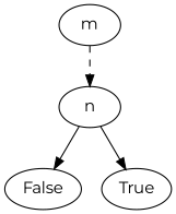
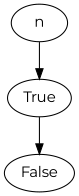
  digraph {
    fontname=Montserrat
    node [fontname=Montserrat]
    edge [fontcolor=gray fontname=Montserrat]
-   n1 [label=m]
    n2 [label=n]
    n3 [label=False]
    n4 [label=True]
-   n1 -> n2 [style=dashed]
-   n2 -> n3
+   n4 -> n3
    n2 -> n4 [style=solid]
  }
